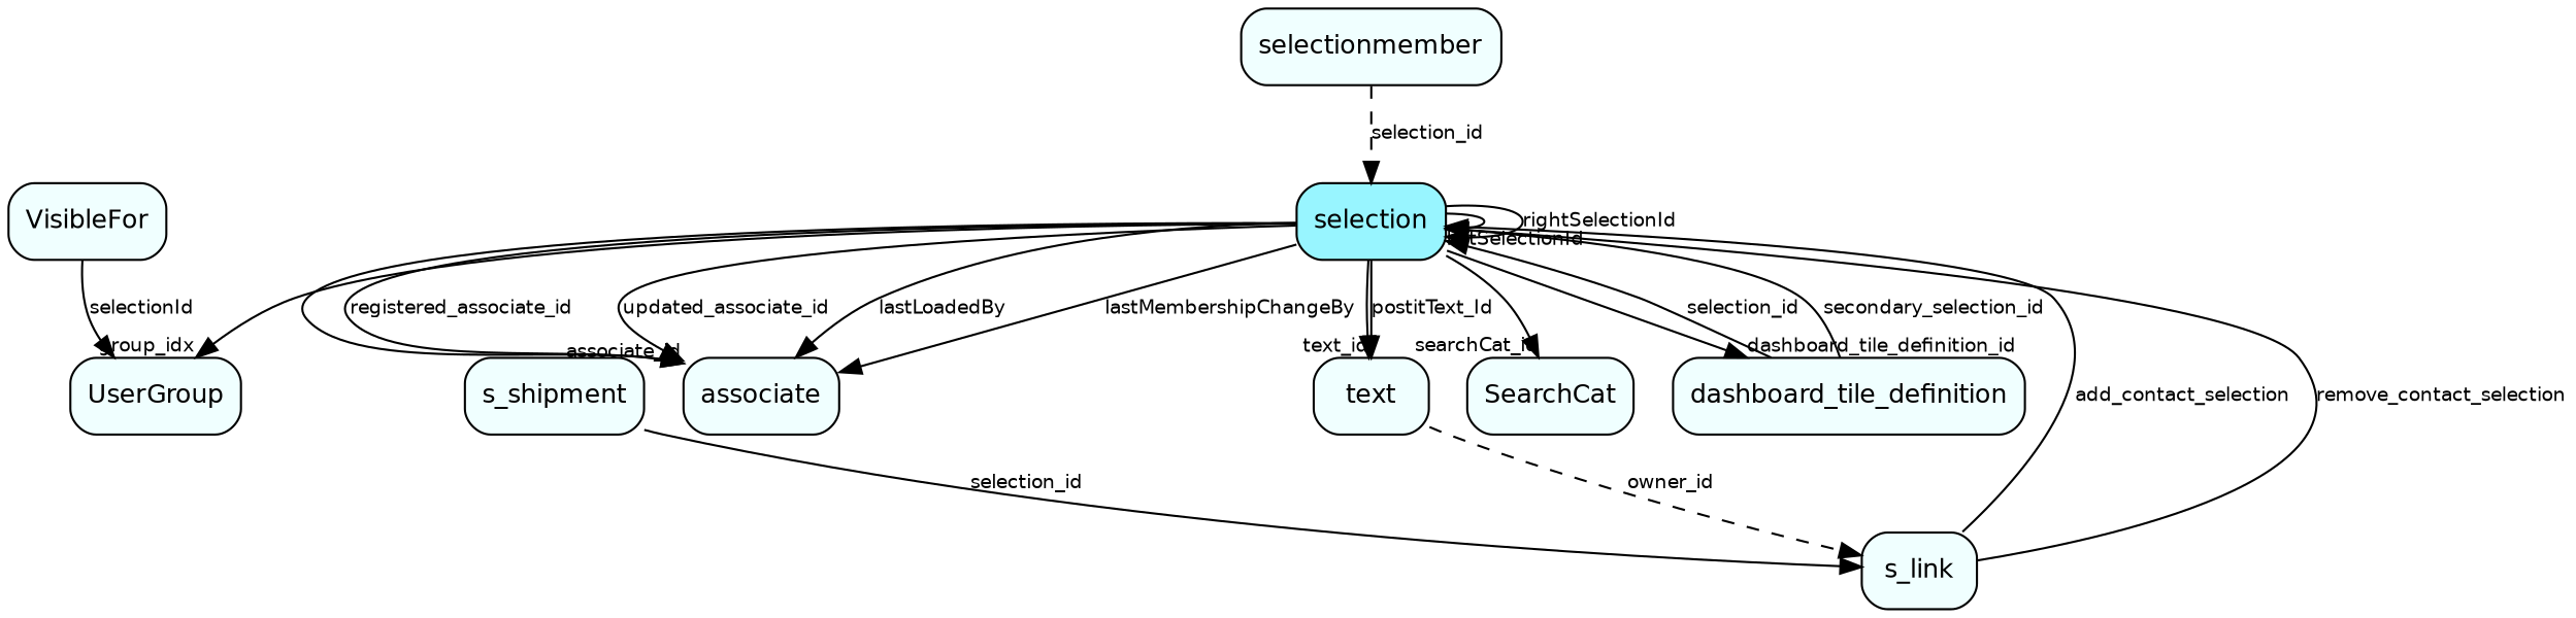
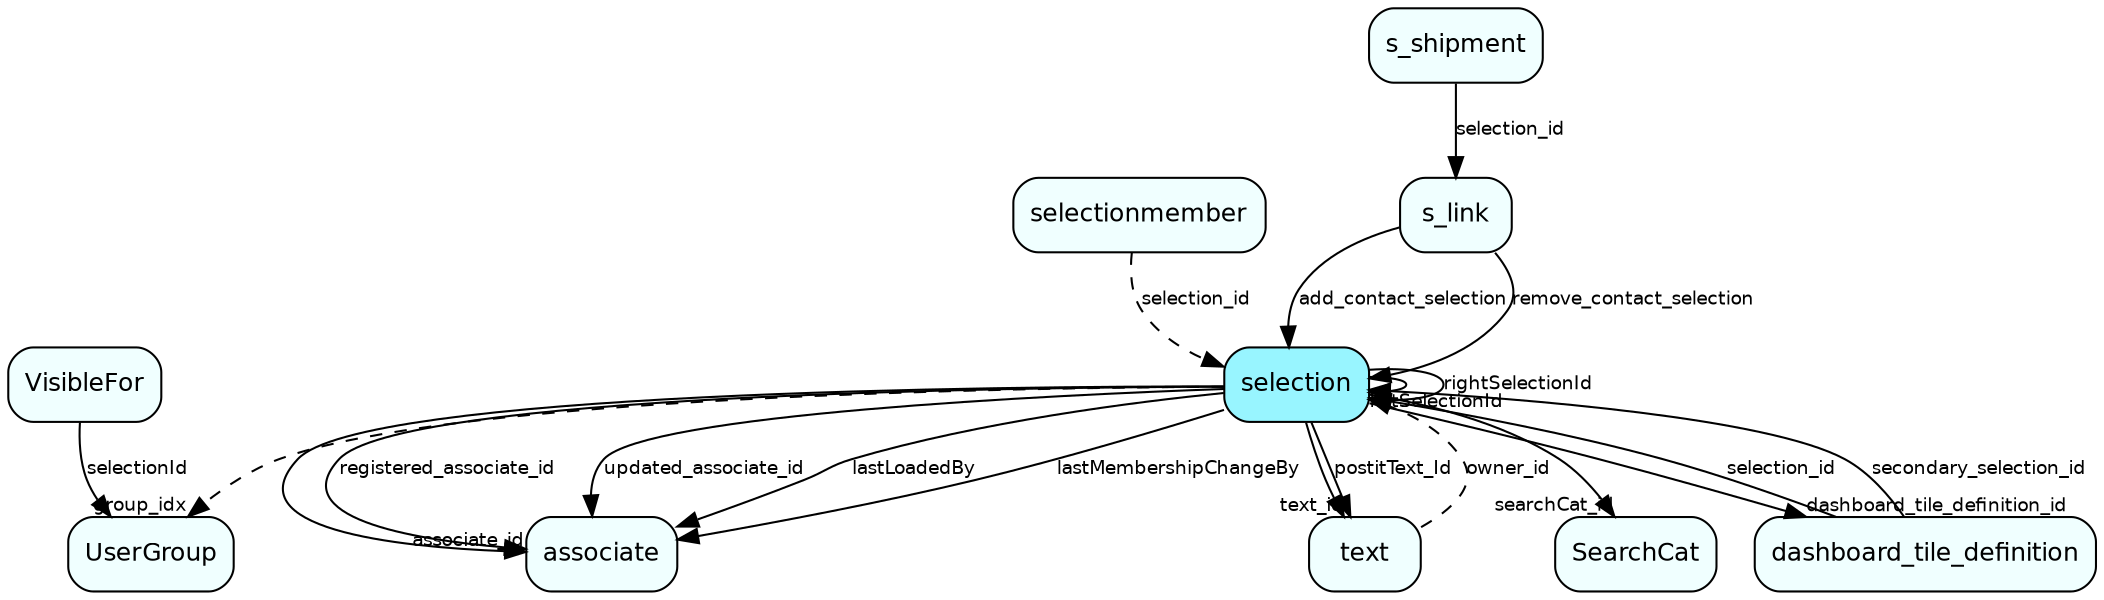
  digraph {
    node [fillcolor=azure1 fontname=Helvetica fontsize=12 shape=box style="rounded, filled"]
    edge [fontname=Helvetica fontsize=9]
    selection [fillcolor=cadetblue1]
    associate
    UserGroup
    text
    SearchCat
    dashboard_tile_definition
    selectionmember
    VisibleFor
    s_shipment
    s_link
    selection -> selection [headlabel=leftSelectionId]
    selection -> selection [label=rightSelectionId]
    selection -> associate [headlabel=associate_id]
    selection -> associate [label=registered_associate_id]
    selection -> associate [label=updated_associate_id]
    selection -> associate [label=lastLoadedBy]
    selection -> associate [label=lastMembershipChangeBy]
-   selection -> UserGroup [headlabel=group_idx]
+   selection -> UserGroup [headlabel=group_idx style=dashed]
    selection -> text [headlabel=text_id]
    selection -> text [label=postitText_Id]
    selection -> SearchCat [headlabel=searchCat_id]
    selection -> dashboard_tile_definition [headlabel=dashboard_tile_definition_id]
-   text -> s_link [label=owner_id style=dashed]
+   text -> selection [label=owner_id style=dashed]
    dashboard_tile_definition -> selection [label=selection_id]
    dashboard_tile_definition -> selection [label=secondary_selection_id]
    selectionmember -> selection [label=selection_id style=dashed]
    VisibleFor -> UserGroup [label=selectionId]
    s_shipment -> s_link [label=selection_id]
    s_link -> selection [label=add_contact_selection]
    s_link -> selection [label=remove_contact_selection]
  }
